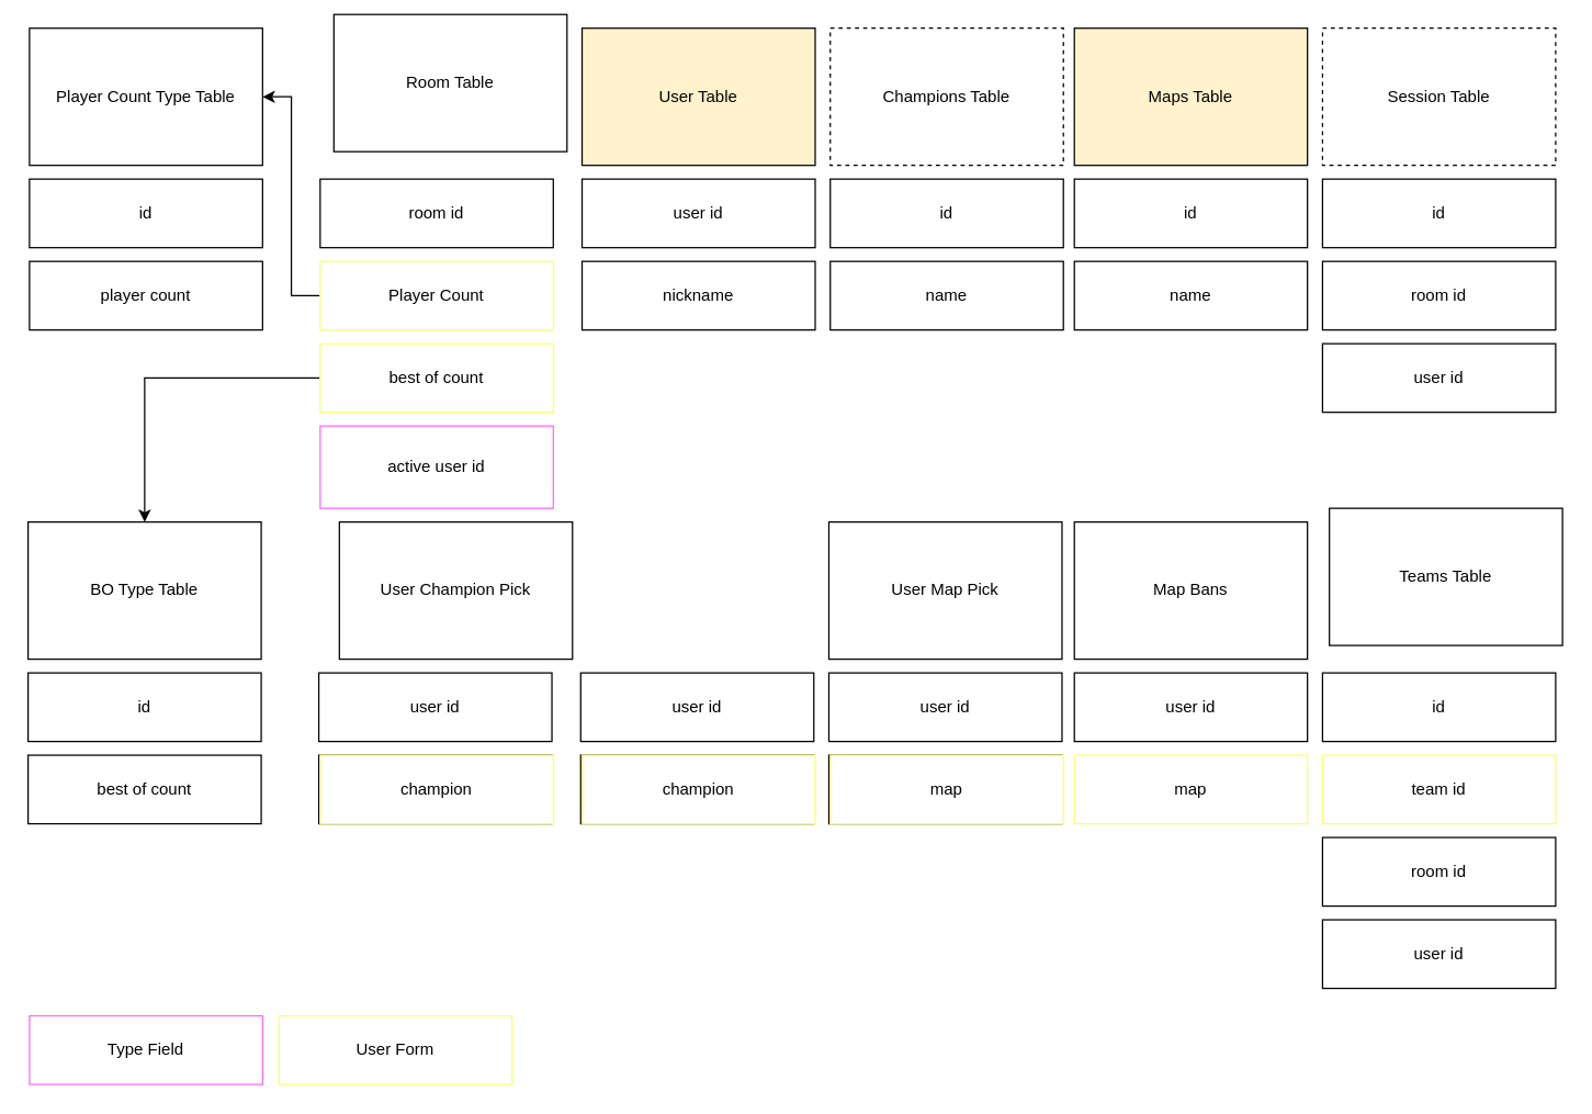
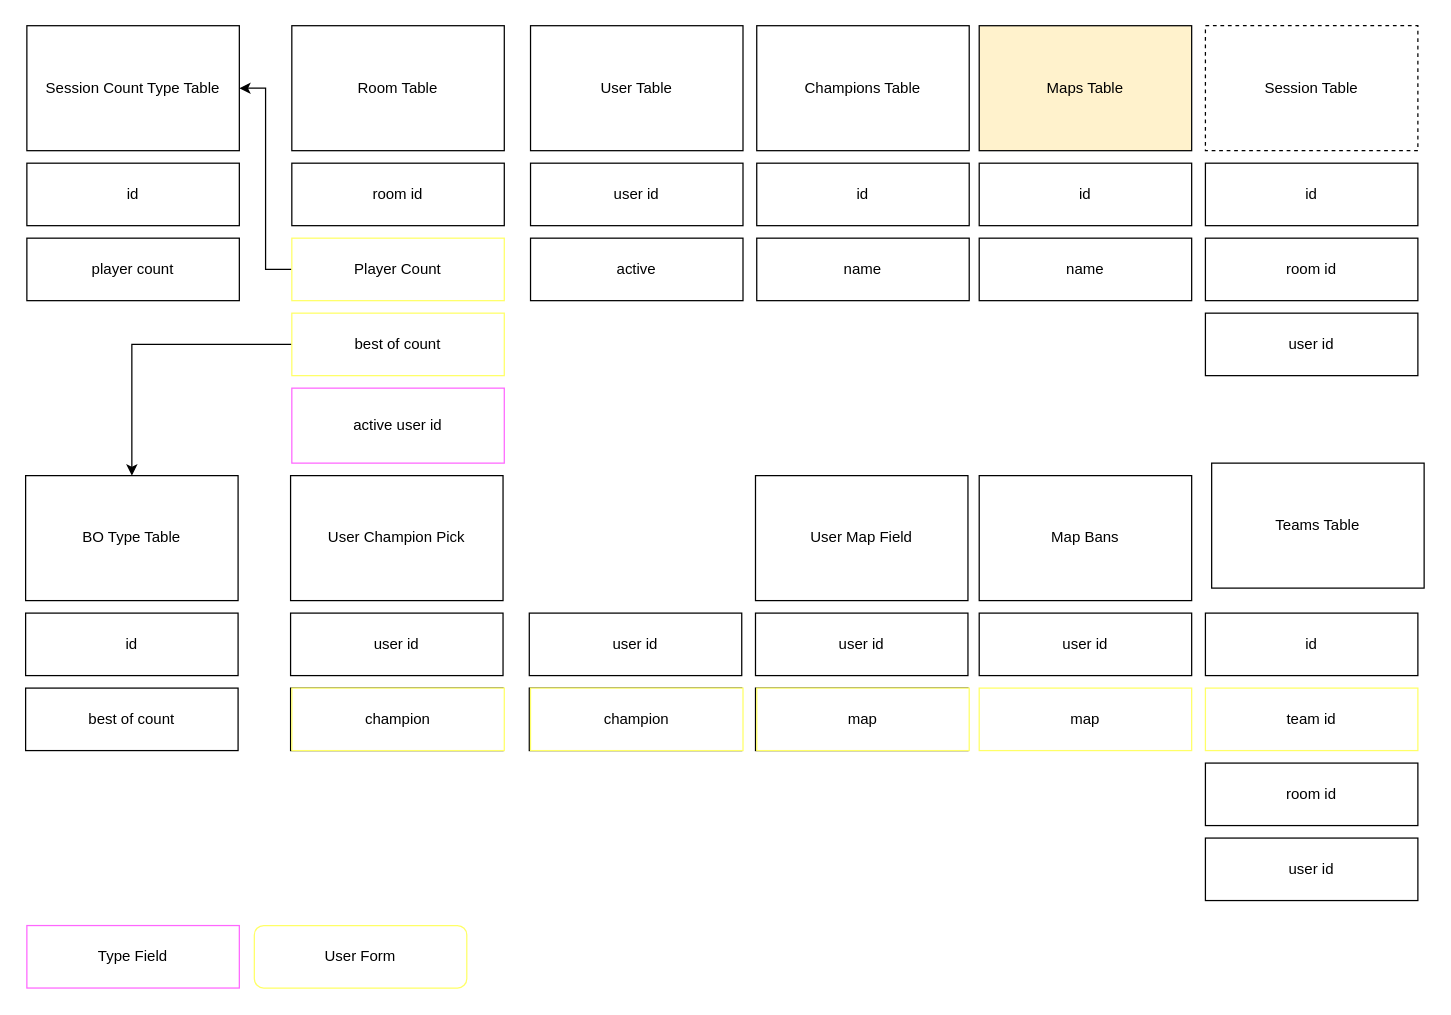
  <mxCell id="0" />
  <mxCell id="1" parent="0" />
- <mxCell id="2" value="Room Table" style="rounded=0;whiteSpace=wrap;html=1;" vertex="1" parent="1"><mxGeometry x="243" y="10" width="170" height="100" as="geometry" /></mxCell>
- <mxCell id="3" value="User Table" style="rounded=0;whiteSpace=wrap;html=1;fillColor=#fff2cc;" vertex="1" parent="1"><mxGeometry x="424" y="20" width="170" height="100" as="geometry" /></mxCell>
- <mxCell id="4" value="Champions Table" style="rounded=0;whiteSpace=wrap;html=1;dashed=1;" vertex="1" parent="1"><mxGeometry x="605" y="20" width="170" height="100" as="geometry" /></mxCell>
+ <mxCell id="2" value="Room Table" style="rounded=0;whiteSpace=wrap;html=1;" vertex="1" parent="1"><mxGeometry x="233" y="20" width="170" height="100" as="geometry" /></mxCell>
+ <mxCell id="3" value="User Table" style="rounded=0;whiteSpace=wrap;html=1;" vertex="1" parent="1"><mxGeometry x="424" y="20" width="170" height="100" as="geometry" /></mxCell>
+ <mxCell id="4" value="Champions Table" style="rounded=0;whiteSpace=wrap;html=1;" vertex="1" parent="1"><mxGeometry x="605" y="20" width="170" height="100" as="geometry" /></mxCell>
  <mxCell id="5" value="room id" style="rounded=0;whiteSpace=wrap;html=1;" vertex="1" parent="1"><mxGeometry x="233" y="130" width="170" height="50" as="geometry" /></mxCell>
  <mxCell id="6" style="edgeStyle=orthogonalEdgeStyle;rounded=0;orthogonalLoop=1;jettySize=auto;html=1;entryX=1;entryY=0.5;entryDx=0;entryDy=0;" edge="1" parent="1" source="7" target="12"><mxGeometry relative="1" as="geometry" /></mxCell>
  <mxCell id="7" value="Player Count" style="rounded=0;whiteSpace=wrap;html=1;strokeColor=#FFFF66;" vertex="1" parent="1"><mxGeometry x="233" y="190" width="170" height="50" as="geometry" /></mxCell>
  <mxCell id="8" value="user id" style="rounded=0;whiteSpace=wrap;html=1;" vertex="1" parent="1"><mxGeometry x="424" y="130" width="170" height="50" as="geometry" /></mxCell>
- <mxCell id="9" value="nickname" style="rounded=0;whiteSpace=wrap;html=1;" vertex="1" parent="1"><mxGeometry x="424" y="190" width="170" height="50" as="geometry" /></mxCell>
+ <mxCell id="9" value="active" style="rounded=0;whiteSpace=wrap;html=1;" vertex="1" parent="1"><mxGeometry x="424" y="190" width="170" height="50" as="geometry" /></mxCell>
  <mxCell id="10" value="id" style="rounded=0;whiteSpace=wrap;html=1;" vertex="1" parent="1"><mxGeometry x="605" y="130" width="170" height="50" as="geometry" /></mxCell>
  <mxCell id="11" value="name" style="rounded=0;whiteSpace=wrap;html=1;" vertex="1" parent="1"><mxGeometry x="605" y="190" width="170" height="50" as="geometry" /></mxCell>
- <mxCell id="12" value="Player Count Type Table" style="rounded=0;whiteSpace=wrap;html=1;" vertex="1" parent="1"><mxGeometry x="21" y="20" width="170" height="100" as="geometry" /></mxCell>
+ <mxCell id="12" value="Session Count Type Table" style="rounded=0;whiteSpace=wrap;html=1;" vertex="1" parent="1"><mxGeometry x="21" y="20" width="170" height="100" as="geometry" /></mxCell>
  <mxCell id="13" value="active user id" style="rounded=0;whiteSpace=wrap;html=1;strokeColor=#FF66FF;" vertex="1" parent="1"><mxGeometry x="233" y="310" width="170" height="60" as="geometry" /></mxCell>
  <mxCell id="14" value="best of count" style="rounded=0;whiteSpace=wrap;html=1;" vertex="1" parent="1"><mxGeometry x="20" y="550" width="170" height="50" as="geometry" /></mxCell>
  <mxCell id="15" value="BO Type Table" style="rounded=0;whiteSpace=wrap;html=1;" vertex="1" parent="1"><mxGeometry x="20" y="380" width="170" height="100" as="geometry" /></mxCell>
  <mxCell id="16" value="id" style="rounded=0;whiteSpace=wrap;html=1;" vertex="1" parent="1"><mxGeometry x="21" y="130" width="170" height="50" as="geometry" /></mxCell>
  <mxCell id="17" value="player count" style="rounded=0;whiteSpace=wrap;html=1;" vertex="1" parent="1"><mxGeometry x="21" y="190" width="170" height="50" as="geometry" /></mxCell>
  <mxCell id="18" value="id" style="rounded=0;whiteSpace=wrap;html=1;" vertex="1" parent="1"><mxGeometry x="20" y="490" width="170" height="50" as="geometry" /></mxCell>
  <mxCell id="19" style="edgeStyle=orthogonalEdgeStyle;rounded=0;orthogonalLoop=1;jettySize=auto;html=1;entryX=0.5;entryY=0;entryDx=0;entryDy=0;" edge="1" parent="1" source="20" target="15"><mxGeometry relative="1" as="geometry" /></mxCell>
  <mxCell id="20" value="best of count" style="rounded=0;whiteSpace=wrap;html=1;strokeColor=#FFFF66;" vertex="1" parent="1"><mxGeometry x="233" y="250" width="170" height="50" as="geometry" /></mxCell>
  <mxCell id="21" value="Maps Table" style="rounded=0;whiteSpace=wrap;html=1;fillColor=#fff2cc;" vertex="1" parent="1"><mxGeometry x="783" y="20" width="170" height="100" as="geometry" /></mxCell>
  <mxCell id="22" value="id" style="rounded=0;whiteSpace=wrap;html=1;" vertex="1" parent="1"><mxGeometry x="783" y="130" width="170" height="50" as="geometry" /></mxCell>
  <mxCell id="23" value="name" style="rounded=0;whiteSpace=wrap;html=1;" vertex="1" parent="1"><mxGeometry x="783" y="190" width="170" height="50" as="geometry" /></mxCell>
- <mxCell id="24" value="User Champion Pick" style="rounded=0;whiteSpace=wrap;html=1;" vertex="1" parent="1"><mxGeometry x="247" y="380" width="170" height="100" as="geometry" /></mxCell>
+ <mxCell id="24" value="User Champion Pick" style="rounded=0;whiteSpace=wrap;html=1;" vertex="1" parent="1"><mxGeometry x="232" y="380" width="170" height="100" as="geometry" /></mxCell>
  <mxCell id="25" value="user id" style="rounded=0;whiteSpace=wrap;html=1;" vertex="1" parent="1"><mxGeometry x="232" y="490" width="170" height="50" as="geometry" /></mxCell>
  <mxCell id="26" value="champion" style="rounded=0;whiteSpace=wrap;html=1;" vertex="1" parent="1"><mxGeometry x="232" y="550" width="170" height="50" as="geometry" /></mxCell>
  <mxCell id="27" value="user id" style="rounded=0;whiteSpace=wrap;html=1;" vertex="1" parent="1"><mxGeometry x="423" y="490" width="170" height="50" as="geometry" /></mxCell>
  <mxCell id="28" value="champion" style="rounded=0;whiteSpace=wrap;html=1;" vertex="1" parent="1"><mxGeometry x="423" y="550" width="170" height="50" as="geometry" /></mxCell>
- <mxCell id="29" value="User Map Pick" style="rounded=0;whiteSpace=wrap;html=1;" vertex="1" parent="1"><mxGeometry x="604" y="380" width="170" height="100" as="geometry" /></mxCell>
+ <mxCell id="29" value="User Map Field" style="rounded=0;whiteSpace=wrap;html=1;" vertex="1" parent="1"><mxGeometry x="604" y="380" width="170" height="100" as="geometry" /></mxCell>
  <mxCell id="30" value="user id" style="rounded=0;whiteSpace=wrap;html=1;" vertex="1" parent="1"><mxGeometry x="604" y="490" width="170" height="50" as="geometry" /></mxCell>
  <mxCell id="31" value="map" style="rounded=0;whiteSpace=wrap;html=1;" vertex="1" parent="1"><mxGeometry x="604" y="550" width="170" height="50" as="geometry" /></mxCell>
  <mxCell id="32" value="Map Bans" style="rounded=0;whiteSpace=wrap;html=1;" vertex="1" parent="1"><mxGeometry x="783" y="380" width="170" height="100" as="geometry" /></mxCell>
  <mxCell id="33" value="user id" style="rounded=0;whiteSpace=wrap;html=1;" vertex="1" parent="1"><mxGeometry x="783" y="490" width="170" height="50" as="geometry" /></mxCell>
  <mxCell id="34" value="map" style="rounded=0;whiteSpace=wrap;html=1;strokeColor=#FFFF66;" vertex="1" parent="1"><mxGeometry x="783" y="550" width="170" height="50" as="geometry" /></mxCell>
  <mxCell id="35" value="Session Table" style="rounded=0;whiteSpace=wrap;html=1;dashed=1;" vertex="1" parent="1"><mxGeometry x="964" y="20" width="170" height="100" as="geometry" /></mxCell>
  <mxCell id="36" value="id" style="rounded=0;whiteSpace=wrap;html=1;" vertex="1" parent="1"><mxGeometry x="964" y="130" width="170" height="50" as="geometry" /></mxCell>
  <mxCell id="37" value="room id" style="rounded=0;whiteSpace=wrap;html=1;" vertex="1" parent="1"><mxGeometry x="964" y="190" width="170" height="50" as="geometry" /></mxCell>
  <mxCell id="38" value="user id" style="rounded=0;whiteSpace=wrap;html=1;" vertex="1" parent="1"><mxGeometry x="964" y="250" width="170" height="50" as="geometry" /></mxCell>
- <mxCell id="39" value="User Form" style="rounded=0;whiteSpace=wrap;html=1;strokeColor=#FFFF66;" vertex="1" parent="1"><mxGeometry x="203" y="740" width="170" height="50" as="geometry" /></mxCell>
+ <mxCell id="39" value="User Form" style="whiteSpace=wrap;html=1;strokeColor=#FFFF66;rounded=1;" vertex="1" parent="1"><mxGeometry x="203" y="740" width="170" height="50" as="geometry" /></mxCell>
  <mxCell id="40" value="Type Field" style="rounded=0;whiteSpace=wrap;html=1;strokeColor=#FF66FF;" vertex="1" parent="1"><mxGeometry x="21" y="740" width="170" height="50" as="geometry" /></mxCell>
  <mxCell id="41" value="Teams Table" style="rounded=0;whiteSpace=wrap;html=1;" vertex="1" parent="1"><mxGeometry x="969" y="370" width="170" height="100" as="geometry" /></mxCell>
  <mxCell id="42" value="room id" style="rounded=0;whiteSpace=wrap;html=1;" vertex="1" parent="1"><mxGeometry x="964" y="610" width="170" height="50" as="geometry" /></mxCell>
  <mxCell id="43" value="user id" style="rounded=0;whiteSpace=wrap;html=1;" vertex="1" parent="1"><mxGeometry x="964" y="670" width="170" height="50" as="geometry" /></mxCell>
  <mxCell id="44" value="team id" style="rounded=0;whiteSpace=wrap;html=1;strokeColor=#FFFF66;" vertex="1" parent="1"><mxGeometry x="964" y="550" width="170" height="50" as="geometry" /></mxCell>
  <mxCell id="45" value="id" style="rounded=0;whiteSpace=wrap;html=1;" vertex="1" parent="1"><mxGeometry x="964" y="490" width="170" height="50" as="geometry" /></mxCell>
  <mxCell id="46" value="champion" style="rounded=0;whiteSpace=wrap;html=1;strokeColor=#FFFF66;" vertex="1" parent="1"><mxGeometry x="233" y="550" width="170" height="50" as="geometry" /></mxCell>
  <mxCell id="47" value="champion" style="rounded=0;whiteSpace=wrap;html=1;strokeColor=#FFFF66;" vertex="1" parent="1"><mxGeometry x="424" y="550" width="170" height="50" as="geometry" /></mxCell>
  <mxCell id="48" value="map" style="rounded=0;whiteSpace=wrap;html=1;strokeColor=#FFFF66;" vertex="1" parent="1"><mxGeometry x="605" y="550" width="170" height="50" as="geometry" /></mxCell>
